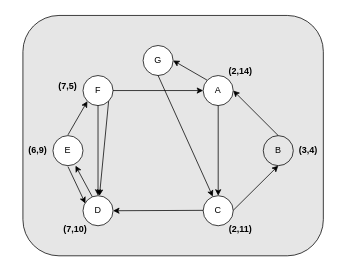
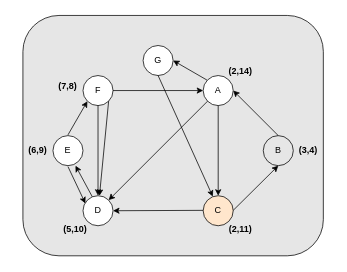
  <mxCell id="0" />
  <mxCell id="1" parent="0" />
  <mxCell id="2" value="" style="rounded=1;whiteSpace=wrap;html=1;fillColor=#E6E6E6;" vertex="1" parent="1"><mxGeometry x="30" y="20" width="400" height="320" as="geometry" /></mxCell>
  <mxCell id="3" value="G" style="ellipse;whiteSpace=wrap;html=1;aspect=fixed;" vertex="1" parent="1"><mxGeometry x="190" y="60" width="40" height="40" as="geometry" /></mxCell>
  <mxCell id="4" value="F" style="ellipse;whiteSpace=wrap;html=1;aspect=fixed;" vertex="1" parent="1"><mxGeometry x="110" y="100" width="40" height="40" as="geometry" /></mxCell>
  <mxCell id="5" value="A" style="ellipse;whiteSpace=wrap;html=1;aspect=fixed;" vertex="1" parent="1"><mxGeometry x="270" y="100" width="40" height="40" as="geometry" /></mxCell>
  <mxCell id="6" value="D" style="ellipse;whiteSpace=wrap;html=1;aspect=fixed;" vertex="1" parent="1"><mxGeometry x="110" y="260" width="40" height="40" as="geometry" /></mxCell>
- <mxCell id="7" value="C" style="ellipse;whiteSpace=wrap;html=1;aspect=fixed;" vertex="1" parent="1"><mxGeometry x="270" y="260" width="40" height="40" as="geometry" /></mxCell>
+ <mxCell id="7" value="C" style="ellipse;whiteSpace=wrap;html=1;aspect=fixed;fillColor=#ffe6cc;" vertex="1" parent="1"><mxGeometry x="270" y="260" width="40" height="40" as="geometry" /></mxCell>
  <mxCell id="8" value="E" style="ellipse;whiteSpace=wrap;html=1;aspect=fixed;" vertex="1" parent="1"><mxGeometry x="70" y="180" width="40" height="40" as="geometry" /></mxCell>
  <mxCell id="9" value="B" style="ellipse;whiteSpace=wrap;html=1;aspect=fixed;fillColor=#e6e6e6;" vertex="1" parent="1"><mxGeometry x="350" y="180" width="40" height="40" as="geometry" /></mxCell>
  <mxCell id="10" value="" style="endArrow=classic;html=1;rounded=0;entryX=0;entryY=0.5;entryDx=0;entryDy=0;" edge="1" parent="1" target="5"><mxGeometry width="50" height="50" relative="1" as="geometry"><mxPoint x="150" y="120" as="sourcePoint" /><mxPoint x="200" y="70" as="targetPoint" /></mxGeometry></mxCell>
  <mxCell id="11" value="" style="endArrow=classic;html=1;rounded=0;entryX=0.5;entryY=0;entryDx=0;entryDy=0;" edge="1" parent="1" target="7"><mxGeometry width="50" height="50" relative="1" as="geometry"><mxPoint x="290" y="140" as="sourcePoint" /><mxPoint x="410" y="140" as="targetPoint" /></mxGeometry></mxCell>
  <mxCell id="12" value="" style="endArrow=classic;html=1;rounded=0;entryX=1;entryY=0.5;entryDx=0;entryDy=0;" edge="1" parent="1" target="6"><mxGeometry width="50" height="50" relative="1" as="geometry"><mxPoint x="270" y="279.5" as="sourcePoint" /><mxPoint x="390" y="279.5" as="targetPoint" /></mxGeometry></mxCell>
  <mxCell id="13" value="" style="endArrow=classic;html=1;rounded=0;entryX=0.5;entryY=0;entryDx=0;entryDy=0;" edge="1" parent="1" target="6"><mxGeometry width="50" height="50" relative="1" as="geometry"><mxPoint x="130" y="140" as="sourcePoint" /><mxPoint x="250" y="140" as="targetPoint" /></mxGeometry></mxCell>
  <mxCell id="14" value="" style="endArrow=classic;html=1;rounded=0;entryX=0.5;entryY=1;entryDx=0;entryDy=0;" edge="1" parent="1" target="9"><mxGeometry width="50" height="50" relative="1" as="geometry"><mxPoint x="310" y="279.5" as="sourcePoint" /><mxPoint x="430" y="279.5" as="targetPoint" /></mxGeometry></mxCell>
  <mxCell id="15" value="" style="endArrow=classic;html=1;rounded=0;entryX=1;entryY=0.5;entryDx=0;entryDy=0;" edge="1" parent="1" target="5"><mxGeometry width="50" height="50" relative="1" as="geometry"><mxPoint x="370" y="180" as="sourcePoint" /><mxPoint x="490" y="180" as="targetPoint" /></mxGeometry></mxCell>
  <mxCell id="16" value="" style="endArrow=classic;html=1;rounded=0;entryX=0;entryY=1;entryDx=0;entryDy=0;" edge="1" parent="1" target="4"><mxGeometry width="50" height="50" relative="1" as="geometry"><mxPoint x="90" y="179" as="sourcePoint" /><mxPoint x="210" y="179" as="targetPoint" /></mxGeometry></mxCell>
  <mxCell id="17" value="" style="endArrow=classic;html=1;rounded=0;entryX=0.5;entryY=1;entryDx=0;entryDy=0;exitX=0.308;exitY=0.032;exitDx=0;exitDy=0;exitPerimeter=0;" edge="1" parent="1" source="6"><mxGeometry width="50" height="50" relative="1" as="geometry"><mxPoint x="120" y="260" as="sourcePoint" /><mxPoint x="100" y="220" as="targetPoint" /></mxGeometry></mxCell>
  <mxCell id="18" value="" style="endArrow=classic;html=1;rounded=0;entryX=0.079;entryY=0.256;entryDx=0;entryDy=0;exitX=0.308;exitY=0.032;exitDx=0;exitDy=0;exitPerimeter=0;entryPerimeter=0;" edge="1" parent="1" target="6"><mxGeometry width="50" height="50" relative="1" as="geometry"><mxPoint x="90" y="221.28" as="sourcePoint" /><mxPoint x="110" y="260" as="targetPoint" /></mxGeometry></mxCell>
  <mxCell id="19" value="" style="endArrow=classic;html=1;rounded=0;entryX=1;entryY=0.5;entryDx=0;entryDy=0;" edge="1" parent="1" target="3"><mxGeometry width="50" height="50" relative="1" as="geometry"><mxPoint x="275" y="106" as="sourcePoint" /><mxPoint x="395" y="106" as="targetPoint" /></mxGeometry></mxCell>
  <mxCell id="20" value="" style="endArrow=classic;html=1;rounded=0;exitX=1;exitY=1;exitDx=0;exitDy=0;" edge="1" parent="1" source="4" target="6"><mxGeometry width="50" height="50" relative="1" as="geometry"><mxPoint x="140" y="130" as="sourcePoint" /><mxPoint x="180" y="170" as="targetPoint" /></mxGeometry></mxCell>
+ <mxCell id="21" value="" style="endArrow=classic;html=1;rounded=0;exitX=0;exitY=1;exitDx=0;exitDy=0;" edge="1" parent="1" source="5" target="6"><mxGeometry width="50" height="50" relative="1" as="geometry"><mxPoint x="190" y="220" as="sourcePoint" /><mxPoint x="240" y="170" as="targetPoint" /></mxGeometry></mxCell>
  <mxCell id="22" value="" style="endArrow=classic;html=1;rounded=0;entryX=0.321;entryY=0.029;entryDx=0;entryDy=0;entryPerimeter=0;" edge="1" parent="1" target="7"><mxGeometry width="50" height="50" relative="1" as="geometry"><mxPoint x="210" y="100" as="sourcePoint" /><mxPoint x="260" y="50" as="targetPoint" /></mxGeometry></mxCell>
- <mxCell id="23" value="&lt;b&gt;(7,5)&lt;/b&gt;" style="text;html=1;strokeColor=none;fillColor=none;align=center;verticalAlign=middle;whiteSpace=wrap;rounded=0;" vertex="1" parent="1"><mxGeometry x="60" y="100" width="60" height="30" as="geometry" /></mxCell>
+ <mxCell id="23" value="&lt;b&gt;(7,8)&lt;/b&gt;" style="text;html=1;strokeColor=none;fillColor=none;align=center;verticalAlign=middle;whiteSpace=wrap;rounded=0;" vertex="1" parent="1"><mxGeometry x="60" y="100" width="60" height="30" as="geometry" /></mxCell>
  <mxCell id="24" value="&lt;b&gt;(2,14)&lt;/b&gt;" style="text;html=1;strokeColor=none;fillColor=none;align=center;verticalAlign=middle;whiteSpace=wrap;rounded=0;" vertex="1" parent="1"><mxGeometry x="290" y="80" width="60" height="30" as="geometry" /></mxCell>
  <mxCell id="25" value="&lt;b&gt;(3,4)&lt;/b&gt;" style="text;html=1;strokeColor=none;fillColor=none;align=center;verticalAlign=middle;whiteSpace=wrap;rounded=0;" vertex="1" parent="1"><mxGeometry x="380" y="185" width="60" height="30" as="geometry" /></mxCell>
  <mxCell id="26" value="&lt;b&gt;(2,11)&lt;/b&gt;" style="text;html=1;strokeColor=none;fillColor=none;align=center;verticalAlign=middle;whiteSpace=wrap;rounded=0;" vertex="1" parent="1"><mxGeometry x="290" y="290" width="60" height="30" as="geometry" /></mxCell>
- <mxCell id="27" value="&lt;b&gt;(7,10)&lt;/b&gt;" style="text;html=1;strokeColor=none;fillColor=none;align=center;verticalAlign=middle;whiteSpace=wrap;rounded=0;" vertex="1" parent="1"><mxGeometry x="70" y="290" width="60" height="30" as="geometry" /></mxCell>
+ <mxCell id="27" value="&lt;b&gt;(5,10)&lt;/b&gt;" style="text;html=1;strokeColor=none;fillColor=none;align=center;verticalAlign=middle;whiteSpace=wrap;rounded=0;" vertex="1" parent="1"><mxGeometry x="70" y="290" width="60" height="30" as="geometry" /></mxCell>
  <mxCell id="28" value="&lt;b&gt;(6,9)&lt;/b&gt;" style="text;html=1;strokeColor=none;fillColor=none;align=center;verticalAlign=middle;whiteSpace=wrap;rounded=0;" vertex="1" parent="1"><mxGeometry x="20" y="185" width="60" height="30" as="geometry" /></mxCell>
